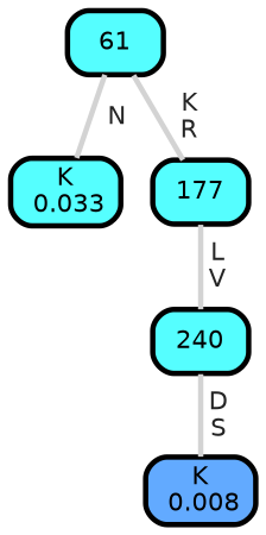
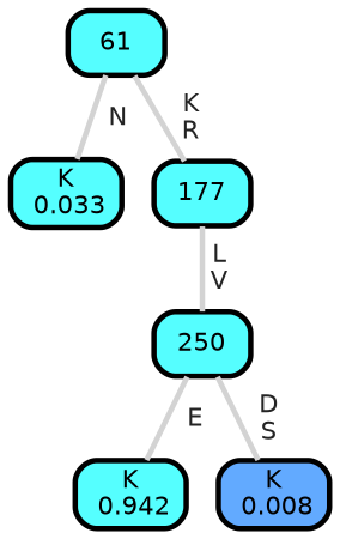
  graph {
    ranksep="0 equally"
    splines=straight
    node [color=black fillcolor="#55feff" fontcolor=black fontname=helvetica penwidth=3 shape=box style="filled, rounded"]
    edge [color=lightgray fontcolor=grey14 fontname=helvetica fontweight=bold penwidth=3]
    n1 [fillcolor="#55ffff" label="K\n 0.033"]
    n2 [label=61]
    n3 [label=177]
-   n4 [label=240]
+   n4 [label=250]
+   n5 [fillcolor="#55ffff" label="K\n 0.942"]
    n6 [fillcolor="#62aaff" label="K\n 0.008"]
    subgraph sub_1 {
      rank=same
    }
    n2 -- n1 [label=" N"]
    n2 -- n3 [label=" K\n R"]
    n3 -- n4 [label=" L\n V"]
+   n4 -- n5 [label=" E"]
    n4 -- n6 [label=" D\n S"]
  }
